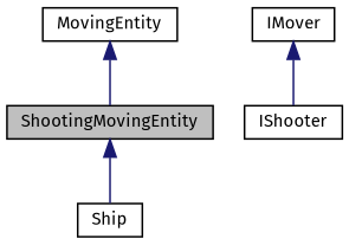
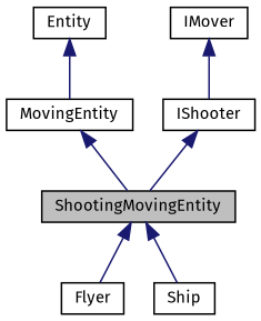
  digraph {
    fontname="Fira Sans"
    node [color=black fillcolor=white fontname="Fira Sans" fontsize=10 shape=record style=filled]
    edge [color=midnightblue dir=back fontname="Fira Sans" fontsize=10 labelfontname=Helvetica labelfontsize=10 style=solid]
    n1 [fillcolor=grey75 fontcolor=black height=0.2 label=ShootingMovingEntity width=0.4]
+   n2 [height=0.2 label=Flyer width=0.4]
    n3 [height=0.2 label=Ship width=0.4]
    n4 [height=0.2 label=MovingEntity width=0.4]
+   n5 [height=0.2 label=Entity width=0.4]
    n6 [height=0.2 label=IMover width=0.4]
    n7 [height=0.2 label=IShooter width=0.4]
+   n1 -> n2
    n1 -> n3
    n4 -> n1
+   n5 -> n4
    n6 -> n7
+   n7 -> n1
  }
